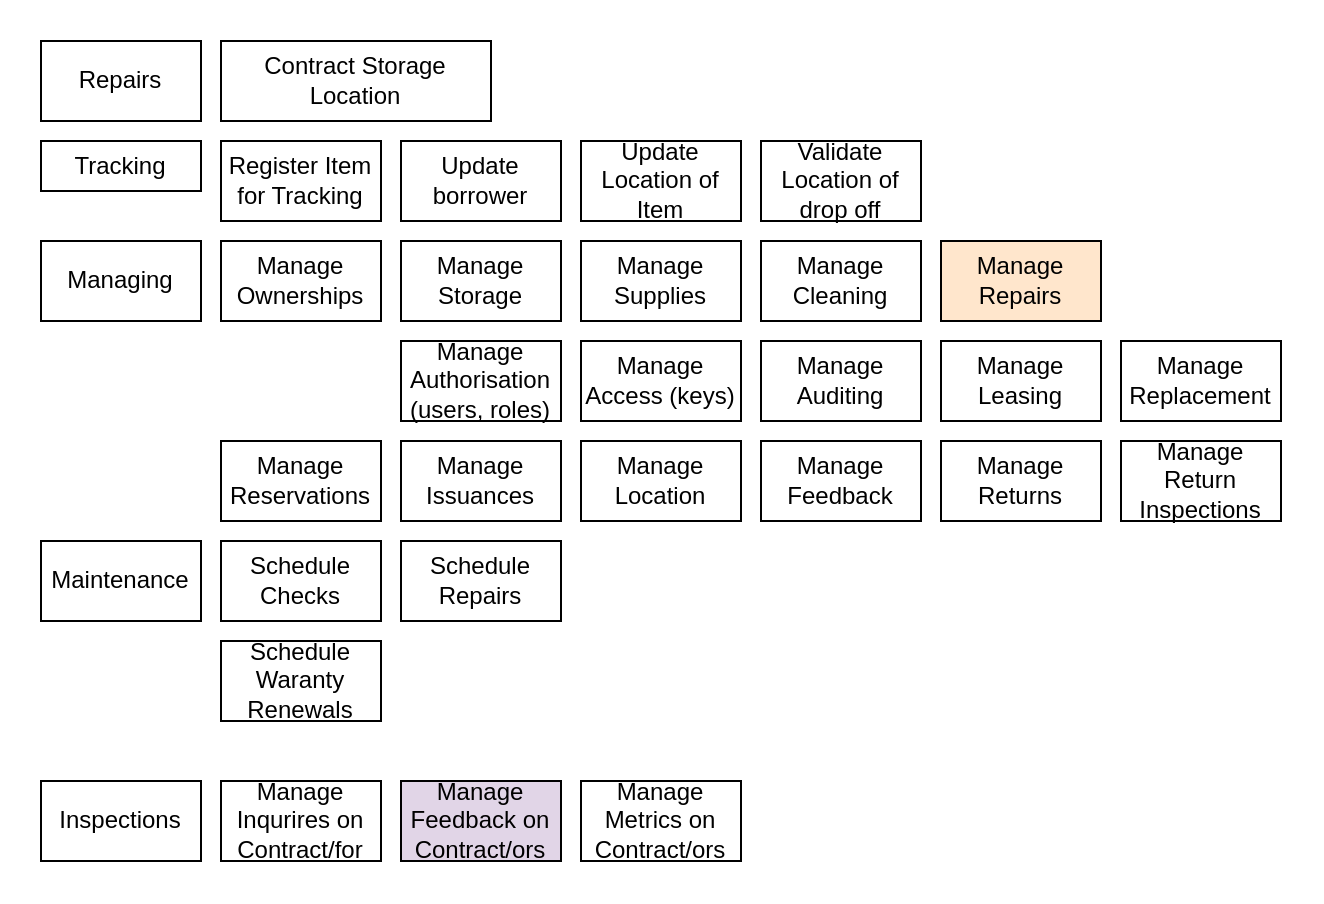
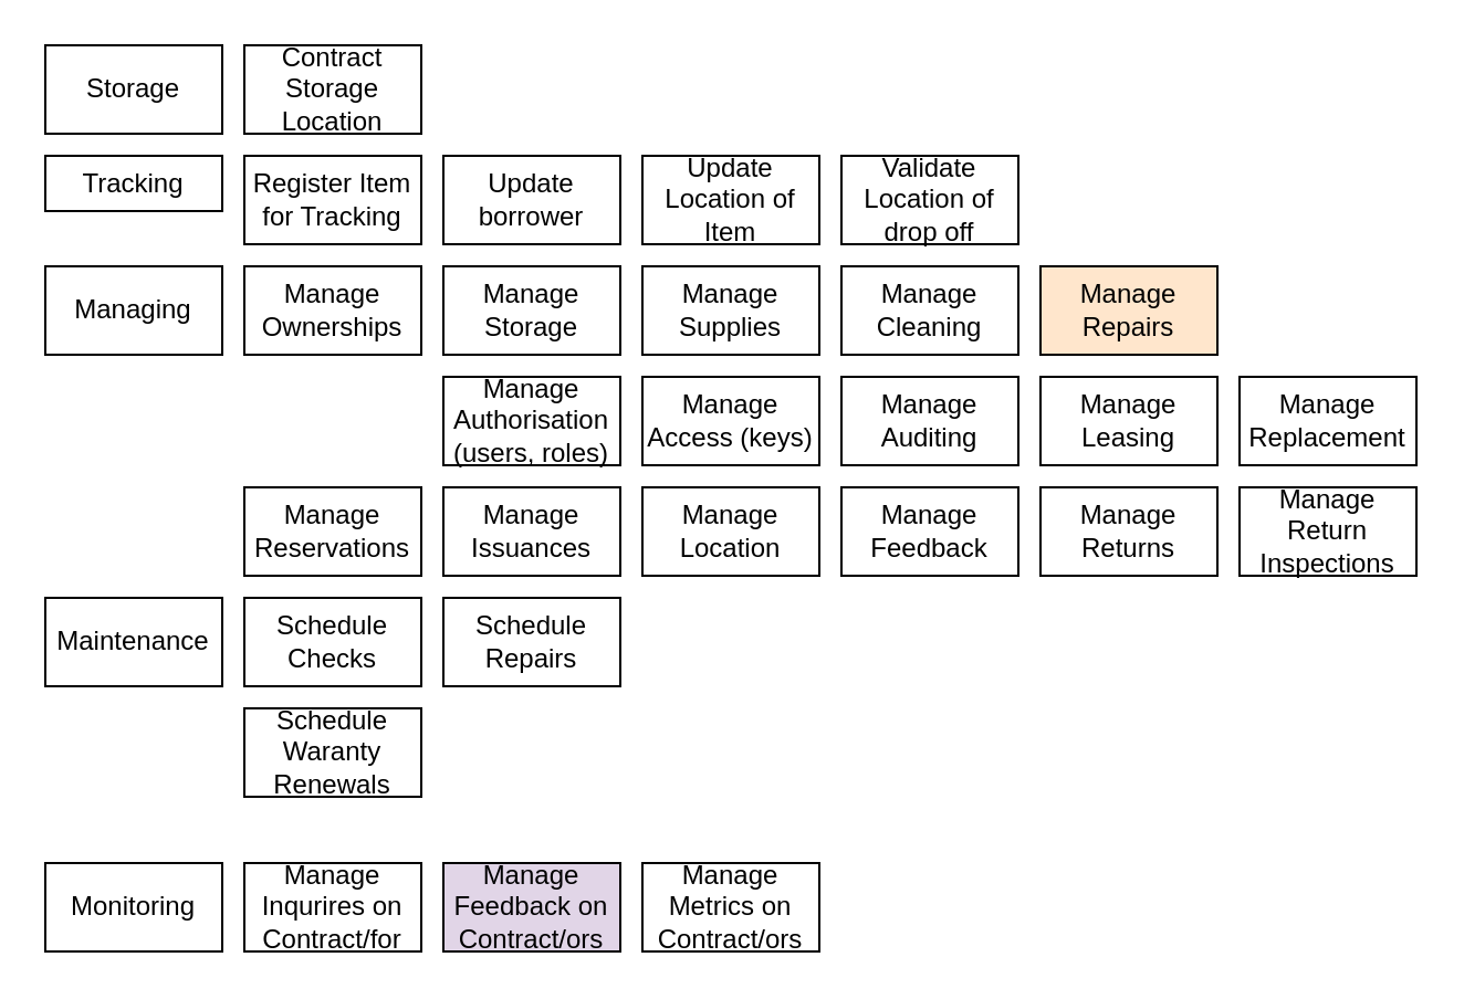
  <mxCell id="0" />
  <mxCell id="1" parent="0" />
  <mxCell id="2" value="Managing" style="rounded=0;whiteSpace=wrap;html=1;" vertex="1" parent="1"><mxGeometry x="20" y="120" width="80" height="40" as="geometry" /></mxCell>
  <mxCell id="3" value="Manage Reservations" style="rounded=0;whiteSpace=wrap;html=1;" vertex="1" parent="1"><mxGeometry x="110" y="220" width="80" height="40" as="geometry" /></mxCell>
  <mxCell id="4" value="Schedule Checks" style="rounded=0;whiteSpace=wrap;html=1;" vertex="1" parent="1"><mxGeometry x="110" y="270" width="80" height="40" as="geometry" /></mxCell>
  <mxCell id="5" value="Maintenance" style="rounded=0;whiteSpace=wrap;html=1;" vertex="1" parent="1"><mxGeometry x="20" y="270" width="80" height="40" as="geometry" /></mxCell>
  <mxCell id="6" value="Schedule Waranty Renewals" style="rounded=0;whiteSpace=wrap;html=1;" vertex="1" parent="1"><mxGeometry x="110" y="320" width="80" height="40" as="geometry" /></mxCell>
  <mxCell id="7" value="Schedule Repairs" style="rounded=0;whiteSpace=wrap;html=1;" vertex="1" parent="1"><mxGeometry x="200" y="270" width="80" height="40" as="geometry" /></mxCell>
- <mxCell id="8" value="Repairs" style="rounded=0;whiteSpace=wrap;html=1;" vertex="1" parent="1"><mxGeometry x="20" y="20" width="80" height="40" as="geometry" /></mxCell>
- <mxCell id="9" value="Contract Storage Location" style="rounded=0;whiteSpace=wrap;html=1;" vertex="1" parent="1"><mxGeometry x="110" y="20" width="135" height="40" as="geometry" /></mxCell>
+ <mxCell id="8" value="Storage" style="rounded=0;whiteSpace=wrap;html=1;" vertex="1" parent="1"><mxGeometry x="20" y="20" width="80" height="40" as="geometry" /></mxCell>
+ <mxCell id="9" value="Contract Storage Location" style="rounded=0;whiteSpace=wrap;html=1;" vertex="1" parent="1"><mxGeometry x="110" y="20" width="80" height="40" as="geometry" /></mxCell>
  <mxCell id="10" value="Tracking" style="rounded=0;whiteSpace=wrap;html=1;" vertex="1" parent="1"><mxGeometry x="20" y="70" width="80" height="25" as="geometry" /></mxCell>
  <mxCell id="11" value="Register Item for Tracking" style="rounded=0;whiteSpace=wrap;html=1;" vertex="1" parent="1"><mxGeometry x="110" y="70" width="80" height="40" as="geometry" /></mxCell>
  <mxCell id="12" value="Update borrower" style="rounded=0;whiteSpace=wrap;html=1;" vertex="1" parent="1"><mxGeometry x="200" y="70" width="80" height="40" as="geometry" /></mxCell>
  <mxCell id="13" value="Update Location of Item" style="rounded=0;whiteSpace=wrap;html=1;" vertex="1" parent="1"><mxGeometry x="290" y="70" width="80" height="40" as="geometry" /></mxCell>
  <mxCell id="14" value="Validate Location of drop off" style="rounded=0;whiteSpace=wrap;html=1;" vertex="1" parent="1"><mxGeometry x="380" y="70" width="80" height="40" as="geometry" /></mxCell>
  <mxCell id="15" value="Manage Ownerships" style="rounded=0;whiteSpace=wrap;html=1;" vertex="1" parent="1"><mxGeometry x="110" y="120" width="80" height="40" as="geometry" /></mxCell>
  <mxCell id="16" value="Manage Repairs" style="rounded=0;whiteSpace=wrap;html=1;fillColor=#ffe6cc;" vertex="1" parent="1"><mxGeometry x="470" y="120" width="80" height="40" as="geometry" /></mxCell>
  <mxCell id="17" value="Manage Authorisation (users, roles)" style="rounded=0;whiteSpace=wrap;html=1;" vertex="1" parent="1"><mxGeometry x="200" y="170" width="80" height="40" as="geometry" /></mxCell>
  <mxCell id="18" value="Manage Cleaning" style="rounded=0;whiteSpace=wrap;html=1;" vertex="1" parent="1"><mxGeometry x="380" y="120" width="80" height="40" as="geometry" /></mxCell>
  <mxCell id="19" value="Manage Supplies" style="rounded=0;whiteSpace=wrap;html=1;" vertex="1" parent="1"><mxGeometry x="290" y="120" width="80" height="40" as="geometry" /></mxCell>
  <mxCell id="20" value="Manage Issuances" style="rounded=0;whiteSpace=wrap;html=1;" vertex="1" parent="1"><mxGeometry x="200" y="220" width="80" height="40" as="geometry" /></mxCell>
  <mxCell id="21" value="Manage Feedback" style="rounded=0;whiteSpace=wrap;html=1;" vertex="1" parent="1"><mxGeometry x="380" y="220" width="80" height="40" as="geometry" /></mxCell>
  <mxCell id="22" value="Manage Location" style="rounded=0;whiteSpace=wrap;html=1;" vertex="1" parent="1"><mxGeometry x="290" y="220" width="80" height="40" as="geometry" /></mxCell>
  <mxCell id="23" value="Manage Returns" style="rounded=0;whiteSpace=wrap;html=1;" vertex="1" parent="1"><mxGeometry x="470" y="220" width="80" height="40" as="geometry" /></mxCell>
  <mxCell id="24" value="Manage Return Inspections" style="rounded=0;whiteSpace=wrap;html=1;" vertex="1" parent="1"><mxGeometry x="560" y="220" width="80" height="40" as="geometry" /></mxCell>
  <mxCell id="25" value="Manage Access (keys)" style="rounded=0;whiteSpace=wrap;html=1;" vertex="1" parent="1"><mxGeometry x="290" y="170" width="80" height="40" as="geometry" /></mxCell>
  <mxCell id="26" value="Manage Storage" style="rounded=0;whiteSpace=wrap;html=1;" vertex="1" parent="1"><mxGeometry x="200" y="120" width="80" height="40" as="geometry" /></mxCell>
  <mxCell id="27" value="Manage Auditing" style="rounded=0;whiteSpace=wrap;html=1;" vertex="1" parent="1"><mxGeometry x="380" y="170" width="80" height="40" as="geometry" /></mxCell>
  <mxCell id="28" value="Manage Leasing" style="rounded=0;whiteSpace=wrap;html=1;" vertex="1" parent="1"><mxGeometry x="470" y="170" width="80" height="40" as="geometry" /></mxCell>
  <mxCell id="29" value="Manage Replacement" style="rounded=0;whiteSpace=wrap;html=1;" vertex="1" parent="1"><mxGeometry x="560" y="170" width="80" height="40" as="geometry" /></mxCell>
  <mxCell id="30" value="Manage Feedback on Contract/ors" style="rounded=0;whiteSpace=wrap;html=1;fillColor=#e1d5e7;" vertex="1" parent="1"><mxGeometry x="200" y="390" width="80" height="40" as="geometry" /></mxCell>
  <mxCell id="31" value="Manage Metrics on Contract/ors" style="rounded=0;whiteSpace=wrap;html=1;" vertex="1" parent="1"><mxGeometry x="290" y="390" width="80" height="40" as="geometry" /></mxCell>
- <mxCell id="32" value="Inspections" style="rounded=0;whiteSpace=wrap;html=1;" vertex="1" parent="1"><mxGeometry x="20" y="390" width="80" height="40" as="geometry" /></mxCell>
+ <mxCell id="32" value="Monitoring" style="rounded=0;whiteSpace=wrap;html=1;" vertex="1" parent="1"><mxGeometry x="20" y="390" width="80" height="40" as="geometry" /></mxCell>
  <mxCell id="33" value="Manage Inqurires on Contract/for" style="rounded=0;whiteSpace=wrap;html=1;" vertex="1" parent="1"><mxGeometry x="110" y="390" width="80" height="40" as="geometry" /></mxCell>
